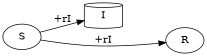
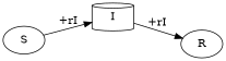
  digraph {
    rankdir=LR
    shape=box
    node [shape=ellipse]
    I [shape=cylinder]
    S
    R
-   S -> R [label="+rI"]
+   I -> R [label="+rI"]
    S -> I [label="+rI"]
  }
